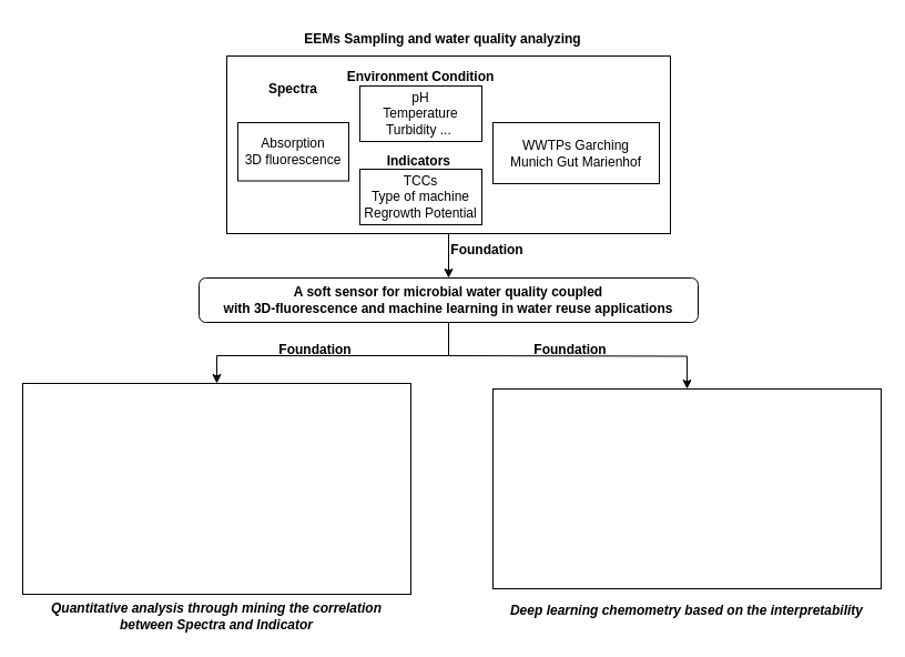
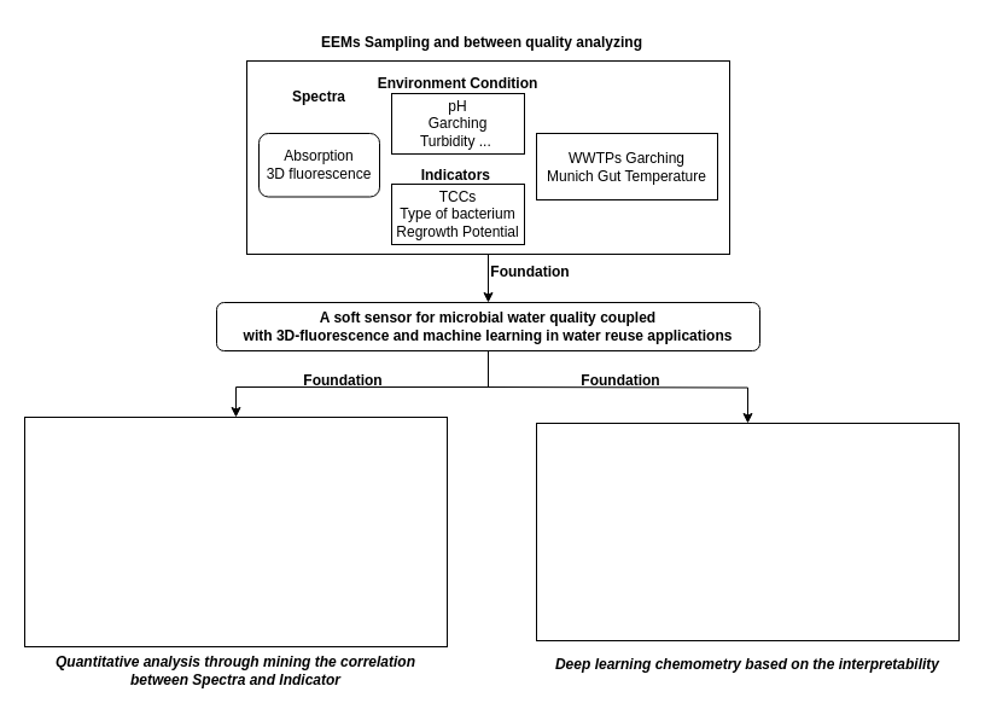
  <mxCell id="0" />
  <mxCell id="1" parent="0" />
  <mxCell id="2" value="" style="edgeStyle=orthogonalEdgeStyle;rounded=0;orthogonalLoop=1;jettySize=auto;html=1;" edge="1" parent="1" source="3" target="16"><mxGeometry relative="1" as="geometry" /></mxCell>
  <mxCell id="3" value="" style="rounded=0;whiteSpace=wrap;html=1;" vertex="1" parent="1"><mxGeometry x="204" y="50" width="400" height="160" as="geometry" /></mxCell>
- <mxCell id="4" value="Absorption&lt;br&gt;3D&amp;nbsp;fluorescence" style="rounded=0;whiteSpace=wrap;html=1;" vertex="1" parent="1"><mxGeometry x="214" y="110" width="100" height="52.5" as="geometry" /></mxCell>
- <mxCell id="5" value="pH&lt;br&gt;Temperature&lt;br&gt;Turbidity ...&amp;nbsp;" style="rounded=0;whiteSpace=wrap;html=1;" vertex="1" parent="1"><mxGeometry x="324" y="77" width="110" height="50" as="geometry" /></mxCell>
- <mxCell id="6" value="WWTPs&amp;nbsp;Garching&lt;br&gt;Munich Gut Marienhof" style="rounded=0;whiteSpace=wrap;html=1;" vertex="1" parent="1"><mxGeometry x="444" y="110" width="150" height="55" as="geometry" /></mxCell>
+ <mxCell id="4" value="Absorption&lt;br&gt;3D&amp;nbsp;fluorescence" style="whiteSpace=wrap;html=1;rounded=1;" vertex="1" parent="1"><mxGeometry x="214" y="110" width="100" height="52.5" as="geometry" /></mxCell>
+ <mxCell id="5" value="pH&lt;br&gt;Garching&lt;br&gt;Turbidity ...&amp;nbsp;" style="rounded=0;whiteSpace=wrap;html=1;" vertex="1" parent="1"><mxGeometry x="324" y="77" width="110" height="50" as="geometry" /></mxCell>
+ <mxCell id="6" value="WWTPs&amp;nbsp;Garching&lt;br&gt;Munich Gut Temperature" style="rounded=0;whiteSpace=wrap;html=1;" vertex="1" parent="1"><mxGeometry x="444" y="110" width="150" height="55" as="geometry" /></mxCell>
  <mxCell id="7" value="" style="rounded=0;whiteSpace=wrap;html=1;" vertex="1" parent="1"><mxGeometry x="20" y="345" width="350" height="190" as="geometry" /></mxCell>
  <mxCell id="8" value="" style="rounded=0;whiteSpace=wrap;html=1;" vertex="1" parent="1"><mxGeometry x="444" y="350" width="350" height="180" as="geometry" /></mxCell>
  <mxCell id="9" value="Spectra" style="text;html=1;strokeColor=none;fillColor=none;align=center;verticalAlign=middle;whiteSpace=wrap;rounded=0;fontStyle=1" vertex="1" parent="1"><mxGeometry x="234" y="65" width="60" height="30" as="geometry" /></mxCell>
  <mxCell id="10" value="Indicators&amp;nbsp;" style="text;html=1;strokeColor=none;fillColor=none;align=center;verticalAlign=middle;whiteSpace=wrap;rounded=0;fontStyle=1" vertex="1" parent="1"><mxGeometry x="349" y="130" width="60" height="30" as="geometry" /></mxCell>
- <mxCell id="11" value="EEMs&amp;nbsp;Sampling and water quality analyzing" style="text;html=1;strokeColor=none;fillColor=none;align=center;verticalAlign=middle;whiteSpace=wrap;rounded=0;fontStyle=1" vertex="1" parent="1"><mxGeometry x="234" y="20" width="330" height="30" as="geometry" /></mxCell>
- <mxCell id="12" value="TCCs&lt;br&gt;Type of&amp;nbsp;machine&lt;br&gt;Regrowth Potential" style="rounded=0;whiteSpace=wrap;html=1;" vertex="1" parent="1"><mxGeometry x="324" y="152" width="110" height="50" as="geometry" /></mxCell>
+ <mxCell id="11" value="EEMs&amp;nbsp;Sampling and between quality analyzing" style="text;html=1;strokeColor=none;fillColor=none;align=center;verticalAlign=middle;whiteSpace=wrap;rounded=0;fontStyle=1" vertex="1" parent="1"><mxGeometry x="234" y="20" width="330" height="30" as="geometry" /></mxCell>
+ <mxCell id="12" value="TCCs&lt;br&gt;Type of&amp;nbsp;bacterium&lt;br&gt;Regrowth Potential" style="rounded=0;whiteSpace=wrap;html=1;" vertex="1" parent="1"><mxGeometry x="324" y="152" width="110" height="50" as="geometry" /></mxCell>
  <mxCell id="13" value="Quantitative analysis through mining the correlation between Spectra and Indicator" style="text;html=1;strokeColor=none;fillColor=none;align=center;verticalAlign=middle;whiteSpace=wrap;rounded=0;fontStyle=3" vertex="1" parent="1"><mxGeometry x="30" y="540" width="330" height="30" as="geometry" /></mxCell>
  <mxCell id="14" value="&lt;div&gt;&lt;span&gt;Deep learning&amp;nbsp;&lt;/span&gt;&lt;span style=&quot;background-color: initial;&quot;&gt;chemometry based on the interpretability&lt;/span&gt;&lt;/div&gt;" style="text;html=1;strokeColor=none;fillColor=none;align=center;verticalAlign=middle;whiteSpace=wrap;rounded=0;fontStyle=3" vertex="1" parent="1"><mxGeometry x="451" y="535" width="336" height="30" as="geometry" /></mxCell>
  <mxCell id="15" value="" style="edgeStyle=orthogonalEdgeStyle;rounded=0;orthogonalLoop=1;jettySize=auto;html=1;" edge="1" parent="1" source="16" target="7"><mxGeometry relative="1" as="geometry"><Array as="points"><mxPoint x="404" y="320" /><mxPoint x="195" y="320" /></Array></mxGeometry></mxCell>
  <mxCell id="16" value="&lt;b&gt;A soft sensor for microbial water quality coupled&lt;br/&gt;with 3D-fluorescence and machine learning in water reuse applications&lt;/b&gt;" style="rounded=1;whiteSpace=wrap;html=1;" vertex="1" parent="1"><mxGeometry x="179" y="250" width="450" height="40" as="geometry" /></mxCell>
  <mxCell id="17" value="" style="edgeStyle=orthogonalEdgeStyle;rounded=0;orthogonalLoop=1;jettySize=auto;html=1;entryX=0.5;entryY=0;entryDx=0;entryDy=0;" edge="1" parent="1" target="8"><mxGeometry relative="1" as="geometry"><mxPoint x="400" y="320" as="sourcePoint" /><mxPoint x="205" y="355" as="targetPoint" /></mxGeometry></mxCell>
  <mxCell id="18" value="Foundation" style="text;html=1;strokeColor=none;fillColor=none;align=center;verticalAlign=middle;whiteSpace=wrap;rounded=0;fontStyle=1" vertex="1" parent="1"><mxGeometry x="409" y="210" width="60" height="30" as="geometry" /></mxCell>
  <mxCell id="19" value="Foundation" style="text;html=1;strokeColor=none;fillColor=none;align=center;verticalAlign=middle;whiteSpace=wrap;rounded=0;fontStyle=1" vertex="1" parent="1"><mxGeometry x="254" y="300" width="60" height="30" as="geometry" /></mxCell>
  <mxCell id="20" value="Foundation" style="text;html=1;strokeColor=none;fillColor=none;align=center;verticalAlign=middle;whiteSpace=wrap;rounded=0;fontStyle=1" vertex="1" parent="1"><mxGeometry x="484" y="300" width="60" height="30" as="geometry" /></mxCell>
  <mxCell id="21" value="Environment Condition" style="text;html=1;strokeColor=none;fillColor=none;align=center;verticalAlign=middle;whiteSpace=wrap;rounded=0;fontStyle=1" vertex="1" parent="1"><mxGeometry x="311" y="54" width="136" height="30" as="geometry" /></mxCell>
